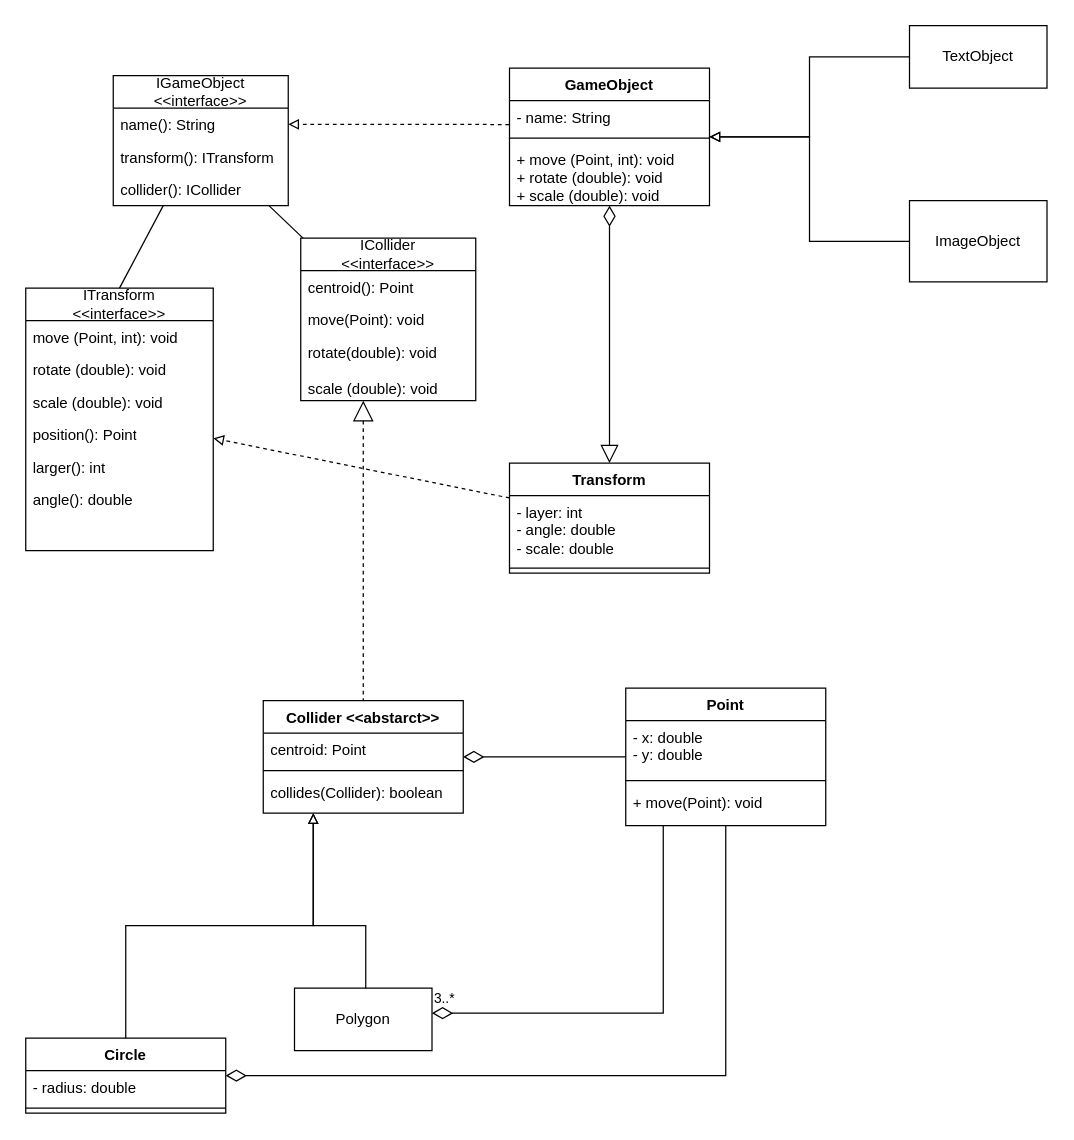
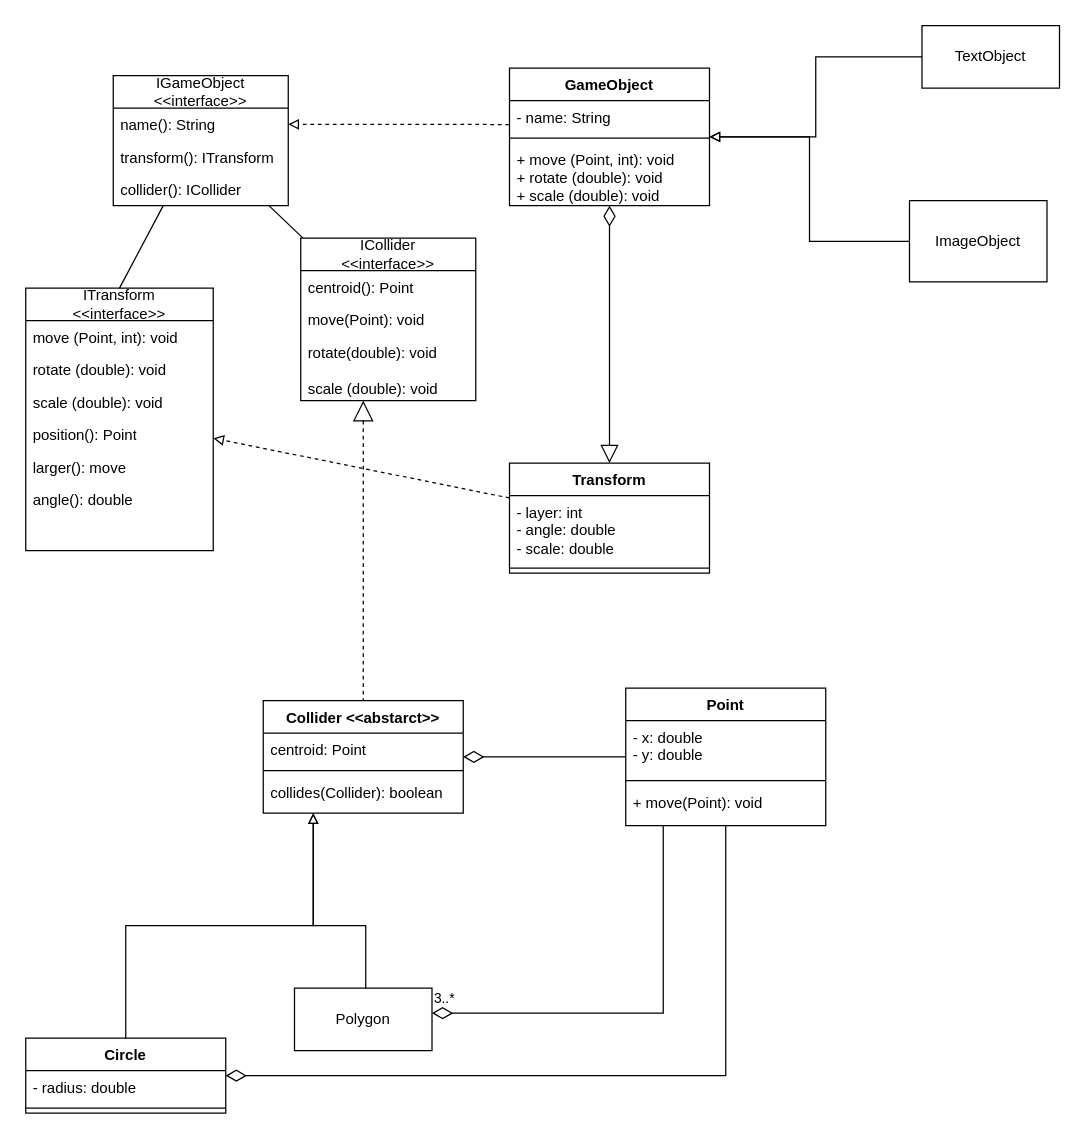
  <mxCell id="0" />
  <mxCell id="1" parent="0" />
  <mxCell id="2" value="GameObject" style="swimlane;fontStyle=1;align=center;verticalAlign=top;childLayout=stackLayout;horizontal=1;startSize=26;horizontalStack=0;resizeParent=1;resizeParentMax=0;resizeLast=0;collapsible=1;marginBottom=0;whiteSpace=wrap;html=1;" parent="1" vertex="1"><mxGeometry x="407" y="54" width="160" height="110" as="geometry" /></mxCell>
  <mxCell id="3" value="- name: String" style="text;strokeColor=none;fillColor=none;align=left;verticalAlign=top;spacingLeft=4;spacingRight=4;overflow=hidden;rotatable=0;points=[[0,0.5],[1,0.5]];portConstraint=eastwest;whiteSpace=wrap;html=1;" parent="2" vertex="1"><mxGeometry y="26" width="160" height="26" as="geometry" /></mxCell>
  <mxCell id="4" value="" style="line;strokeWidth=1;fillColor=none;align=left;verticalAlign=middle;spacingTop=-1;spacingLeft=3;spacingRight=3;rotatable=0;labelPosition=right;points=[];portConstraint=eastwest;strokeColor=inherit;" parent="2" vertex="1"><mxGeometry y="52" width="160" height="8" as="geometry" /></mxCell>
  <mxCell id="5" value="+ move (Point, int): void&lt;div&gt;+ rotate (double): void&lt;/div&gt;&lt;div&gt;+ scale (double): void&lt;/div&gt;" style="text;strokeColor=none;fillColor=none;align=left;verticalAlign=top;spacingLeft=4;spacingRight=4;overflow=hidden;rotatable=0;points=[[0,0.5],[1,0.5]];portConstraint=eastwest;whiteSpace=wrap;html=1;" parent="2" vertex="1"><mxGeometry y="60" width="160" height="50" as="geometry" /></mxCell>
  <mxCell id="6" style="edgeStyle=orthogonalEdgeStyle;rounded=0;orthogonalLoop=1;jettySize=auto;html=1;endArrow=block;endFill=0;" parent="1" source="7" target="2" edge="1"><mxGeometry relative="1" as="geometry" /></mxCell>
- <mxCell id="7" value="TextObject" style="html=1;whiteSpace=wrap;" parent="1" vertex="1"><mxGeometry x="727" y="20" width="110" height="50" as="geometry" /></mxCell>
+ <mxCell id="7" value="TextObject" style="html=1;whiteSpace=wrap;" parent="1" vertex="1"><mxGeometry x="737" y="20" width="110" height="50" as="geometry" /></mxCell>
  <mxCell id="8" style="edgeStyle=orthogonalEdgeStyle;rounded=0;orthogonalLoop=1;jettySize=auto;html=1;startArrow=none;startFill=0;endArrow=block;endFill=0;" parent="1" source="9" target="2" edge="1"><mxGeometry relative="1" as="geometry" /></mxCell>
  <mxCell id="9" value="ImageObject" style="html=1;whiteSpace=wrap;" parent="1" vertex="1"><mxGeometry x="727" y="160" width="110" height="65" as="geometry" /></mxCell>
  <mxCell id="10" value="Collider&amp;nbsp;&lt;span style=&quot;background-color: transparent; color: light-dark(rgb(0, 0, 0), rgb(255, 255, 255));&quot;&gt;&amp;lt;&amp;lt;abstarct&amp;gt;&amp;gt;&lt;/span&gt;" style="swimlane;fontStyle=1;align=center;verticalAlign=top;childLayout=stackLayout;horizontal=1;startSize=26;horizontalStack=0;resizeParent=1;resizeParentMax=0;resizeLast=0;collapsible=1;marginBottom=0;whiteSpace=wrap;html=1;" parent="1" vertex="1"><mxGeometry x="210" y="560" width="160" height="90" as="geometry" /></mxCell>
  <mxCell id="11" value="centroid: Point" style="text;strokeColor=none;fillColor=none;align=left;verticalAlign=top;spacingLeft=4;spacingRight=4;overflow=hidden;rotatable=0;points=[[0,0.5],[1,0.5]];portConstraint=eastwest;whiteSpace=wrap;html=1;" parent="10" vertex="1"><mxGeometry y="26" width="160" height="26" as="geometry" /></mxCell>
  <mxCell id="12" value="" style="line;strokeWidth=1;fillColor=none;align=left;verticalAlign=middle;spacingTop=-1;spacingLeft=3;spacingRight=3;rotatable=0;labelPosition=right;points=[];portConstraint=eastwest;strokeColor=inherit;" parent="10" vertex="1"><mxGeometry y="52" width="160" height="8" as="geometry" /></mxCell>
  <mxCell id="13" value="collides(Collider): boolean" style="text;strokeColor=none;fillColor=none;align=left;verticalAlign=top;spacingLeft=4;spacingRight=4;overflow=hidden;rotatable=0;points=[[0,0.5],[1,0.5]];portConstraint=eastwest;whiteSpace=wrap;html=1;" parent="10" vertex="1"><mxGeometry y="60" width="160" height="30" as="geometry" /></mxCell>
  <mxCell id="14" value="IGameObject&lt;br&gt;&amp;lt;&amp;lt;interface&amp;gt;&amp;gt;" style="swimlane;fontStyle=0;childLayout=stackLayout;horizontal=1;startSize=26;fillColor=none;horizontalStack=0;resizeParent=1;resizeParentMax=0;resizeLast=0;collapsible=1;marginBottom=0;whiteSpace=wrap;html=1;" parent="1" vertex="1"><mxGeometry x="90" y="60" width="140" height="104" as="geometry" /></mxCell>
  <mxCell id="15" value="name(): String" style="text;strokeColor=none;fillColor=none;align=left;verticalAlign=top;spacingLeft=4;spacingRight=4;overflow=hidden;rotatable=0;points=[[0,0.5],[1,0.5]];portConstraint=eastwest;whiteSpace=wrap;html=1;" parent="14" vertex="1"><mxGeometry y="26" width="140" height="26" as="geometry" /></mxCell>
  <mxCell id="16" value="transform(): ITransform" style="text;strokeColor=none;fillColor=none;align=left;verticalAlign=top;spacingLeft=4;spacingRight=4;overflow=hidden;rotatable=0;points=[[0,0.5],[1,0.5]];portConstraint=eastwest;whiteSpace=wrap;html=1;" parent="14" vertex="1"><mxGeometry y="52" width="140" height="26" as="geometry" /></mxCell>
  <mxCell id="17" value="collider(): ICollider" style="text;strokeColor=none;fillColor=none;align=left;verticalAlign=top;spacingLeft=4;spacingRight=4;overflow=hidden;rotatable=0;points=[[0,0.5],[1,0.5]];portConstraint=eastwest;whiteSpace=wrap;html=1;" parent="14" vertex="1"><mxGeometry y="78" width="140" height="26" as="geometry" /></mxCell>
  <mxCell id="18" value="" style="endArrow=block;dashed=1;html=1;rounded=0;startArrow=none;startFill=0;endFill=0;entryX=1;entryY=0.5;entryDx=0;entryDy=0;exitX=-0.002;exitY=0.735;exitDx=0;exitDy=0;exitPerimeter=0;" parent="1" source="3" target="15" edge="1"><mxGeometry width="50" height="50" relative="1" as="geometry"><mxPoint x="217" y="240" as="sourcePoint" /><mxPoint x="267" y="190" as="targetPoint" /><Array as="points" /></mxGeometry></mxCell>
  <mxCell id="19" value="" style="group" parent="1" vertex="1" connectable="0"><mxGeometry x="20" y="230" width="150" height="210" as="geometry" /></mxCell>
  <mxCell id="20" value="ITransform&lt;br&gt;&amp;lt;&amp;lt;interface&amp;gt;&amp;gt;" style="swimlane;fontStyle=0;childLayout=stackLayout;horizontal=1;startSize=26;fillColor=none;horizontalStack=0;resizeParent=1;resizeParentMax=0;resizeLast=0;collapsible=1;marginBottom=0;whiteSpace=wrap;html=1;" parent="19" vertex="1"><mxGeometry width="150" height="210" as="geometry" /></mxCell>
  <mxCell id="21" value="move (Point, int): void" style="text;strokeColor=none;fillColor=none;align=left;verticalAlign=top;spacingLeft=4;spacingRight=4;overflow=hidden;rotatable=0;points=[[0,0.5],[1,0.5]];portConstraint=eastwest;whiteSpace=wrap;html=1;" parent="20" vertex="1"><mxGeometry y="26" width="150" height="26" as="geometry" /></mxCell>
  <mxCell id="22" value="rotate (double): void" style="text;strokeColor=none;fillColor=none;align=left;verticalAlign=top;spacingLeft=4;spacingRight=4;overflow=hidden;rotatable=0;points=[[0,0.5],[1,0.5]];portConstraint=eastwest;whiteSpace=wrap;html=1;" parent="20" vertex="1"><mxGeometry y="52" width="150" height="26" as="geometry" /></mxCell>
  <mxCell id="23" value="&lt;div&gt;scale (double): void&lt;/div&gt;" style="text;strokeColor=none;fillColor=none;align=left;verticalAlign=top;spacingLeft=4;spacingRight=4;overflow=hidden;rotatable=0;points=[[0,0.5],[1,0.5]];portConstraint=eastwest;whiteSpace=wrap;html=1;" parent="20" vertex="1"><mxGeometry y="78" width="150" height="132" as="geometry" /></mxCell>
  <mxCell id="24" value="position(): Point" style="text;strokeColor=none;fillColor=none;align=left;verticalAlign=top;spacingLeft=4;spacingRight=4;overflow=hidden;rotatable=0;points=[[0,0.5],[1,0.5]];portConstraint=eastwest;whiteSpace=wrap;html=1;" parent="19" vertex="1"><mxGeometry y="104" width="150" height="26" as="geometry" /></mxCell>
- <mxCell id="25" value="larger(): int" style="text;strokeColor=none;fillColor=none;align=left;verticalAlign=top;spacingLeft=4;spacingRight=4;overflow=hidden;rotatable=0;points=[[0,0.5],[1,0.5]];portConstraint=eastwest;whiteSpace=wrap;html=1;" parent="19" vertex="1"><mxGeometry y="130" width="150" height="26" as="geometry" /></mxCell>
+ <mxCell id="25" value="larger(): move" style="text;strokeColor=none;fillColor=none;align=left;verticalAlign=top;spacingLeft=4;spacingRight=4;overflow=hidden;rotatable=0;points=[[0,0.5],[1,0.5]];portConstraint=eastwest;whiteSpace=wrap;html=1;" parent="19" vertex="1"><mxGeometry y="130" width="150" height="26" as="geometry" /></mxCell>
  <mxCell id="26" value="angle(): double" style="text;strokeColor=none;fillColor=none;align=left;verticalAlign=top;spacingLeft=4;spacingRight=4;overflow=hidden;rotatable=0;points=[[0,0.5],[1,0.5]];portConstraint=eastwest;whiteSpace=wrap;html=1;" parent="19" vertex="1"><mxGeometry y="156" width="150" height="26" as="geometry" /></mxCell>
  <mxCell id="27" value="ICollider&lt;br&gt;&amp;lt;&amp;lt;interface&amp;gt;&amp;gt;" style="swimlane;fontStyle=0;childLayout=stackLayout;horizontal=1;startSize=26;fillColor=none;horizontalStack=0;resizeParent=1;resizeParentMax=0;resizeLast=0;collapsible=1;marginBottom=0;whiteSpace=wrap;html=1;" parent="1" vertex="1"><mxGeometry x="240" y="190" width="140" height="130" as="geometry" /></mxCell>
  <mxCell id="28" value="centroid(): Point" style="text;strokeColor=none;fillColor=none;align=left;verticalAlign=top;spacingLeft=4;spacingRight=4;overflow=hidden;rotatable=0;points=[[0,0.5],[1,0.5]];portConstraint=eastwest;whiteSpace=wrap;html=1;" parent="27" vertex="1"><mxGeometry y="26" width="140" height="26" as="geometry" /></mxCell>
  <mxCell id="29" value="move(Point): void" style="text;strokeColor=none;fillColor=none;align=left;verticalAlign=top;spacingLeft=4;spacingRight=4;overflow=hidden;rotatable=0;points=[[0,0.5],[1,0.5]];portConstraint=eastwest;whiteSpace=wrap;html=1;" parent="27" vertex="1"><mxGeometry y="52" width="140" height="26" as="geometry" /></mxCell>
  <mxCell id="30" value="rotate(double): void&lt;div&gt;&lt;br&gt;&lt;div&gt;scale (double): void&lt;/div&gt;&lt;/div&gt;" style="text;strokeColor=none;fillColor=none;align=left;verticalAlign=top;spacingLeft=4;spacingRight=4;overflow=hidden;rotatable=0;points=[[0,0.5],[1,0.5]];portConstraint=eastwest;whiteSpace=wrap;html=1;" parent="27" vertex="1"><mxGeometry y="78" width="140" height="52" as="geometry" /></mxCell>
  <mxCell id="31" value="Transform" style="swimlane;fontStyle=1;align=center;verticalAlign=top;childLayout=stackLayout;horizontal=1;startSize=26;horizontalStack=0;resizeParent=1;resizeParentMax=0;resizeLast=0;collapsible=1;marginBottom=0;whiteSpace=wrap;html=1;" parent="1" vertex="1"><mxGeometry x="407" y="370" width="160" height="88" as="geometry" /></mxCell>
  <mxCell id="32" value="- layer: int&lt;br&gt;- angle: double&lt;div&gt;- scale: double&lt;/div&gt;" style="text;strokeColor=none;fillColor=none;align=left;verticalAlign=top;spacingLeft=4;spacingRight=4;overflow=hidden;rotatable=0;points=[[0,0.5],[1,0.5]];portConstraint=eastwest;whiteSpace=wrap;html=1;" parent="31" vertex="1"><mxGeometry y="26" width="160" height="54" as="geometry" /></mxCell>
  <mxCell id="33" value="" style="line;strokeWidth=1;fillColor=none;align=left;verticalAlign=middle;spacingTop=-1;spacingLeft=3;spacingRight=3;rotatable=0;labelPosition=right;points=[];portConstraint=eastwest;strokeColor=inherit;" parent="31" vertex="1"><mxGeometry y="80" width="160" height="8" as="geometry" /></mxCell>
  <mxCell id="34" value="" style="endArrow=none;html=1;rounded=0;exitX=0.5;exitY=0;exitDx=0;exitDy=0;" parent="1" source="20" edge="1"><mxGeometry width="50" height="50" relative="1" as="geometry"><mxPoint x="290" y="290" as="sourcePoint" /><mxPoint x="130" y="164" as="targetPoint" /></mxGeometry></mxCell>
  <mxCell id="35" value="" style="endArrow=block;dashed=1;html=1;rounded=0;startArrow=none;startFill=0;endFill=0;" parent="1" source="31" target="20" edge="1"><mxGeometry width="50" height="50" relative="1" as="geometry"><mxPoint x="520" y="300" as="sourcePoint" /><mxPoint x="380" y="301" as="targetPoint" /></mxGeometry></mxCell>
  <mxCell id="36" value="" style="endArrow=none;html=1;rounded=0;" parent="1" source="27" target="14" edge="1"><mxGeometry width="50" height="50" relative="1" as="geometry"><mxPoint x="68" y="240" as="sourcePoint" /><mxPoint x="132" y="176" as="targetPoint" /></mxGeometry></mxCell>
  <mxCell id="37" value="" style="endArrow=block;html=1;endSize=12;startArrow=diamondThin;startSize=14;startFill=0;edgeStyle=orthogonalEdgeStyle;align=left;verticalAlign=bottom;rounded=0;endFill=0;" parent="1" source="2" target="31" edge="1"><mxGeometry x="-1" y="3" relative="1" as="geometry"><mxPoint x="460" y="250" as="sourcePoint" /><mxPoint x="620" y="250" as="targetPoint" /></mxGeometry></mxCell>
  <mxCell id="38" value="" style="endArrow=none;html=1;endSize=12;startArrow=diamondThin;startSize=14;startFill=0;edgeStyle=orthogonalEdgeStyle;align=left;verticalAlign=bottom;rounded=0;endFill=0;" parent="1" source="40" target="43" edge="1"><mxGeometry x="-1" y="3" relative="1" as="geometry"><mxPoint x="490" y="860" as="sourcePoint" /><mxPoint x="650" y="860" as="targetPoint" /></mxGeometry></mxCell>
  <mxCell id="39" value="" style="endArrow=none;html=1;endSize=12;startArrow=diamondThin;startSize=14;startFill=0;edgeStyle=orthogonalEdgeStyle;align=left;verticalAlign=bottom;rounded=0;endFill=0;" parent="1" source="10" target="43" edge="1"><mxGeometry x="-1" y="3" relative="1" as="geometry"><mxPoint x="310" y="664.5" as="sourcePoint" /><mxPoint x="470" y="664.5" as="targetPoint" /></mxGeometry></mxCell>
  <mxCell id="40" value="Circle" style="swimlane;fontStyle=1;align=center;verticalAlign=top;childLayout=stackLayout;horizontal=1;startSize=26;horizontalStack=0;resizeParent=1;resizeParentMax=0;resizeLast=0;collapsible=1;marginBottom=0;whiteSpace=wrap;html=1;" parent="1" vertex="1"><mxGeometry x="20" y="830" width="160" height="60" as="geometry" /></mxCell>
  <mxCell id="41" value="- radius: double" style="text;strokeColor=none;fillColor=none;align=left;verticalAlign=top;spacingLeft=4;spacingRight=4;overflow=hidden;rotatable=0;points=[[0,0.5],[1,0.5]];portConstraint=eastwest;whiteSpace=wrap;html=1;" parent="40" vertex="1"><mxGeometry y="26" width="160" height="26" as="geometry" /></mxCell>
  <mxCell id="42" value="" style="line;strokeWidth=1;fillColor=none;align=left;verticalAlign=middle;spacingTop=-1;spacingLeft=3;spacingRight=3;rotatable=0;labelPosition=right;points=[];portConstraint=eastwest;strokeColor=inherit;" parent="40" vertex="1"><mxGeometry y="52" width="160" height="8" as="geometry" /></mxCell>
  <mxCell id="43" value="Point" style="swimlane;fontStyle=1;align=center;verticalAlign=top;childLayout=stackLayout;horizontal=1;startSize=26;horizontalStack=0;resizeParent=1;resizeParentMax=0;resizeLast=0;collapsible=1;marginBottom=0;whiteSpace=wrap;html=1;" parent="1" vertex="1"><mxGeometry x="500" y="550" width="160" height="110" as="geometry" /></mxCell>
  <mxCell id="44" value="- x: double&lt;br&gt;- y: double" style="text;strokeColor=none;fillColor=none;align=left;verticalAlign=top;spacingLeft=4;spacingRight=4;overflow=hidden;rotatable=0;points=[[0,0.5],[1,0.5]];portConstraint=eastwest;whiteSpace=wrap;html=1;" parent="43" vertex="1"><mxGeometry y="26" width="160" height="44" as="geometry" /></mxCell>
  <mxCell id="45" value="" style="line;strokeWidth=1;fillColor=none;align=left;verticalAlign=middle;spacingTop=-1;spacingLeft=3;spacingRight=3;rotatable=0;labelPosition=right;points=[];portConstraint=eastwest;strokeColor=inherit;" parent="43" vertex="1"><mxGeometry y="70" width="160" height="8" as="geometry" /></mxCell>
  <mxCell id="46" value="+ move(Point): void" style="text;strokeColor=none;fillColor=none;align=left;verticalAlign=top;spacingLeft=4;spacingRight=4;overflow=hidden;rotatable=0;points=[[0,0.5],[1,0.5]];portConstraint=eastwest;whiteSpace=wrap;html=1;" parent="43" vertex="1"><mxGeometry y="78" width="160" height="32" as="geometry" /></mxCell>
  <mxCell id="47" value="Polygon" style="html=1;whiteSpace=wrap;" parent="1" vertex="1"><mxGeometry x="235" y="790" width="110" height="50" as="geometry" /></mxCell>
  <mxCell id="48" value="3..*" style="endArrow=none;html=1;endSize=12;startArrow=diamondThin;startSize=14;startFill=0;edgeStyle=orthogonalEdgeStyle;align=left;verticalAlign=bottom;rounded=0;endFill=0;" parent="1" source="47" target="43" edge="1"><mxGeometry x="-1" y="3" relative="1" as="geometry"><mxPoint x="380" y="920" as="sourcePoint" /><mxPoint x="820" y="870" as="targetPoint" /><Array as="points"><mxPoint x="530" y="810" /></Array></mxGeometry></mxCell>
  <mxCell id="49" value="" style="group" parent="1" vertex="1" connectable="0"><mxGeometry x="100" y="740" width="192" as="geometry" /></mxCell>
  <mxCell id="50" style="edgeStyle=orthogonalEdgeStyle;rounded=0;orthogonalLoop=1;jettySize=auto;html=1;endArrow=block;endFill=0;" parent="49" source="40" target="10" edge="1"><mxGeometry relative="1" as="geometry"><mxPoint x="-15" y="70" as="sourcePoint" /><Array as="points"><mxPoint /><mxPoint x="150" /></Array></mxGeometry></mxCell>
  <mxCell id="51" style="edgeStyle=orthogonalEdgeStyle;rounded=0;orthogonalLoop=1;jettySize=auto;html=1;endArrow=block;endFill=0;" parent="49" source="47" target="10" edge="1"><mxGeometry relative="1" as="geometry"><mxPoint x="192" y="50" as="sourcePoint" /><Array as="points"><mxPoint x="192" /><mxPoint x="150" /></Array></mxGeometry></mxCell>
  <mxCell id="52" value="" style="endArrow=none;html=1;endSize=12;startArrow=block;startSize=14;startFill=0;edgeStyle=orthogonalEdgeStyle;align=left;verticalAlign=bottom;rounded=0;endFill=0;dashed=1;" parent="1" source="27" target="10" edge="1"><mxGeometry x="-1" y="3" relative="1" as="geometry"><mxPoint x="294" y="460" as="sourcePoint" /><mxPoint x="424" y="460" as="targetPoint" /><Array as="points"><mxPoint x="290" y="380" /><mxPoint x="290" y="380" /></Array></mxGeometry></mxCell>
